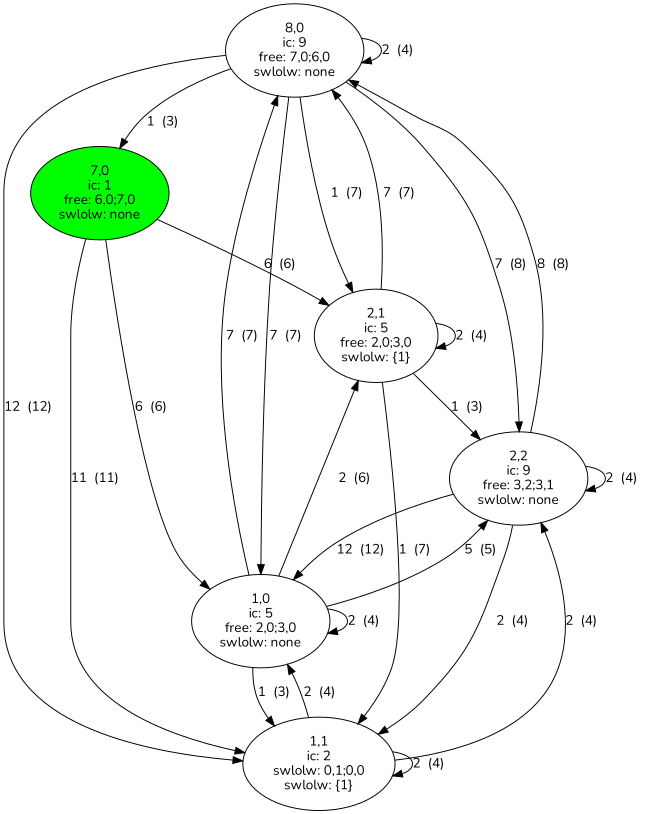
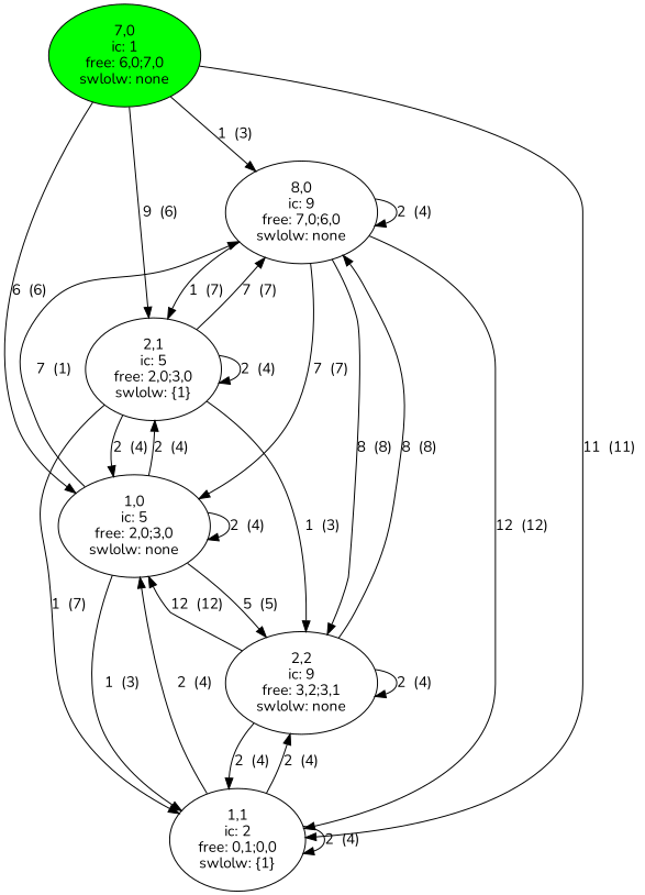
  digraph {
    compound=true
    fontname=Nunito
    node [fontname=Nunito]
    edge [fontname=Nunito]
    n1 [label="8,0\nic: 9\nfree: 7,0;6,0\nswlolw: none"]
    n2 [label="2,1\nic: 5\nfree: 2,0;3,0\nswlolw: {1}"]
-   n3 [label="1,1\nic: 2\nswlolw: 0,1;0,0\nswlolw: {1}"]
+   n3 [label="1,1\nic: 2\nfree: 0,1;0,0\nswlolw: {1}"]
    n4 [label="2,2\nic: 9\nfree: 3,2;3,1\nswlolw: none"]
    n5 [label="1,0\nic: 5\nfree: 2,0;3,0\nswlolw: none"]
    n6 [fillcolor=green label="7,0\nic: 1\nfree: 6,0;7,0\nswlolw: none" style=filled]
    n1 -> n1 [label="2  (4) "]
    n1 -> n2 [label="1  (7) "]
    n1 -> n3 [label="12  (12) "]
-   n1 -> n4 [label="7  (8) "]
+   n1 -> n4 [label="8  (8) "]
    n1 -> n5 [label="7  (7) "]
    n2 -> n1 [label="7  (7) "]
    n2 -> n2 [label="2  (4) "]
    n2 -> n3 [label="1  (7) "]
    n2 -> n4 [label="1  (3) "]
+   n2 -> n5 [label="2  (4) "]
    n3 -> n3 [label="2  (4) "]
    n3 -> n4 [label="2  (4) "]
    n3 -> n5 [label="2  (4) "]
    n4 -> n1 [label="8  (8) "]
    n4 -> n3 [label="2  (4) "]
    n4 -> n4 [label="2  (4) "]
    n4 -> n5 [label="12  (12) "]
-   n5 -> n1 [label="7  (7) "]
-   n5 -> n2 [label="2  (6) "]
+   n5 -> n1 [label="7  (1) "]
+   n5 -> n2 [label="2  (4) "]
    n5 -> n3 [label="1  (3) "]
    n5 -> n4 [label="5  (5) "]
    n5 -> n5 [label="2  (4) "]
-   n1 -> n6 [label="1  (3) "]
-   n6 -> n2 [label="6  (6) "]
+   n6 -> n1 [label="1  (3) "]
+   n6 -> n2 [label="9  (6) "]
    n6 -> n3 [label="11  (11) "]
    n6 -> n5 [label="6  (6) "]
  }
